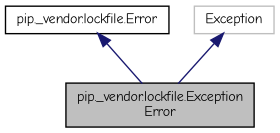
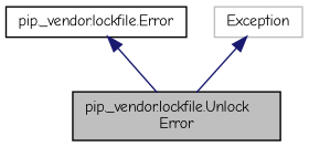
  digraph {
    fontname="Comic Neue"
    node [color=black fillcolor=white fontname="Comic Neue" fontsize=10 shape=record style=filled]
    edge [color=midnightblue dir=back fontname="Comic Neue" fontsize=10 labelfontname=Helvetica labelfontsize=10 style=solid]
-   n1 [fillcolor=grey75 fontcolor=black height=0.2 label="pip._vendor.lockfile.Exception\lError" width=0.4]
+   n1 [fillcolor=grey75 fontcolor=black height=0.2 label="pip._vendor.lockfile.Unlock\lError" width=0.4]
    n2 [height=0.2 label="pip._vendor.lockfile.Error" width=0.4]
    n3 [color=grey75 height=0.2 label=Exception width=0.4]
    n2 -> n1
    n3 -> n1
  }
